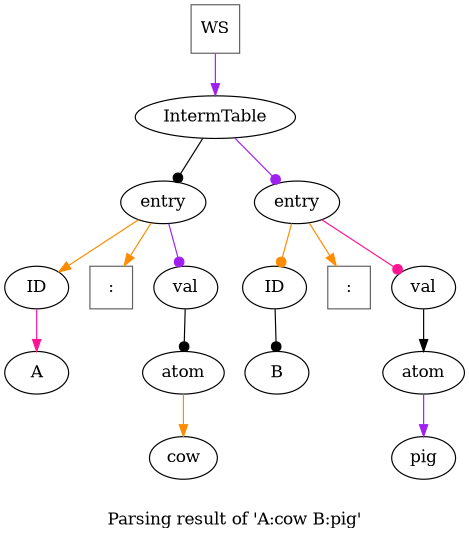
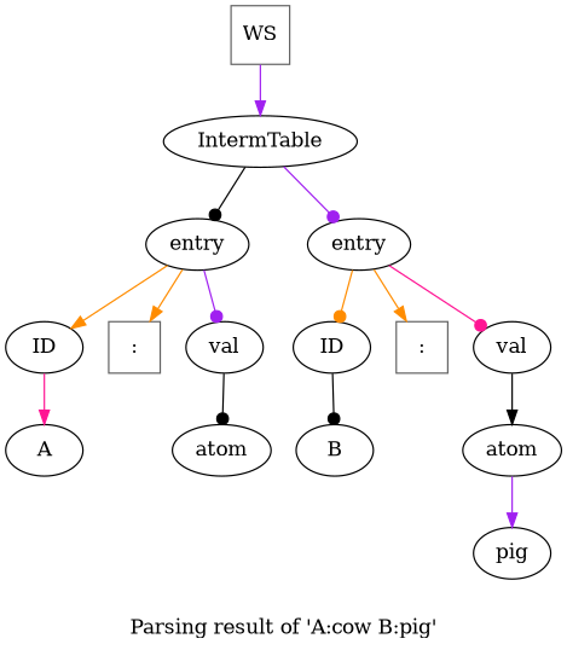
  digraph {
    label="Parsing result of 'A:cow B:pig'"
    edge [arrowhead=normal color=darkorange]
    n1 [label=entry]
    n2 [label=ID]
    n3 [color=grey38 label=":" shape=square]
    n4 [label=val]
    A
    n6 [label=atom]
    WS [color=grey38 shape=square]
    IntermTable
    n9 [label=entry]
    n10 [label=ID]
    n11 [color=grey38 label=":" shape=square]
    n12 [label=val]
    B
    n14 [label=atom]
-   cow
    pig
    n1 -> n2
    n1 -> n3
    n1 -> n4 [arrowhead=dot color=purple]
    n2 -> A [color=deeppink]
    n4 -> n6 [arrowhead=dot color=black]
-   n6 -> cow
    WS -> IntermTable [color=purple]
    IntermTable -> n1 [arrowhead=dot color=black]
    IntermTable -> n9 [arrowhead=dot color=purple]
    n9 -> n10 [arrowhead=dot]
    n9 -> n11
    n9 -> n12 [arrowhead=dot color=deeppink]
    n10 -> B [arrowhead=dot color=black]
    n12 -> n14 [color=black]
    n14 -> pig [color=purple]
  }
